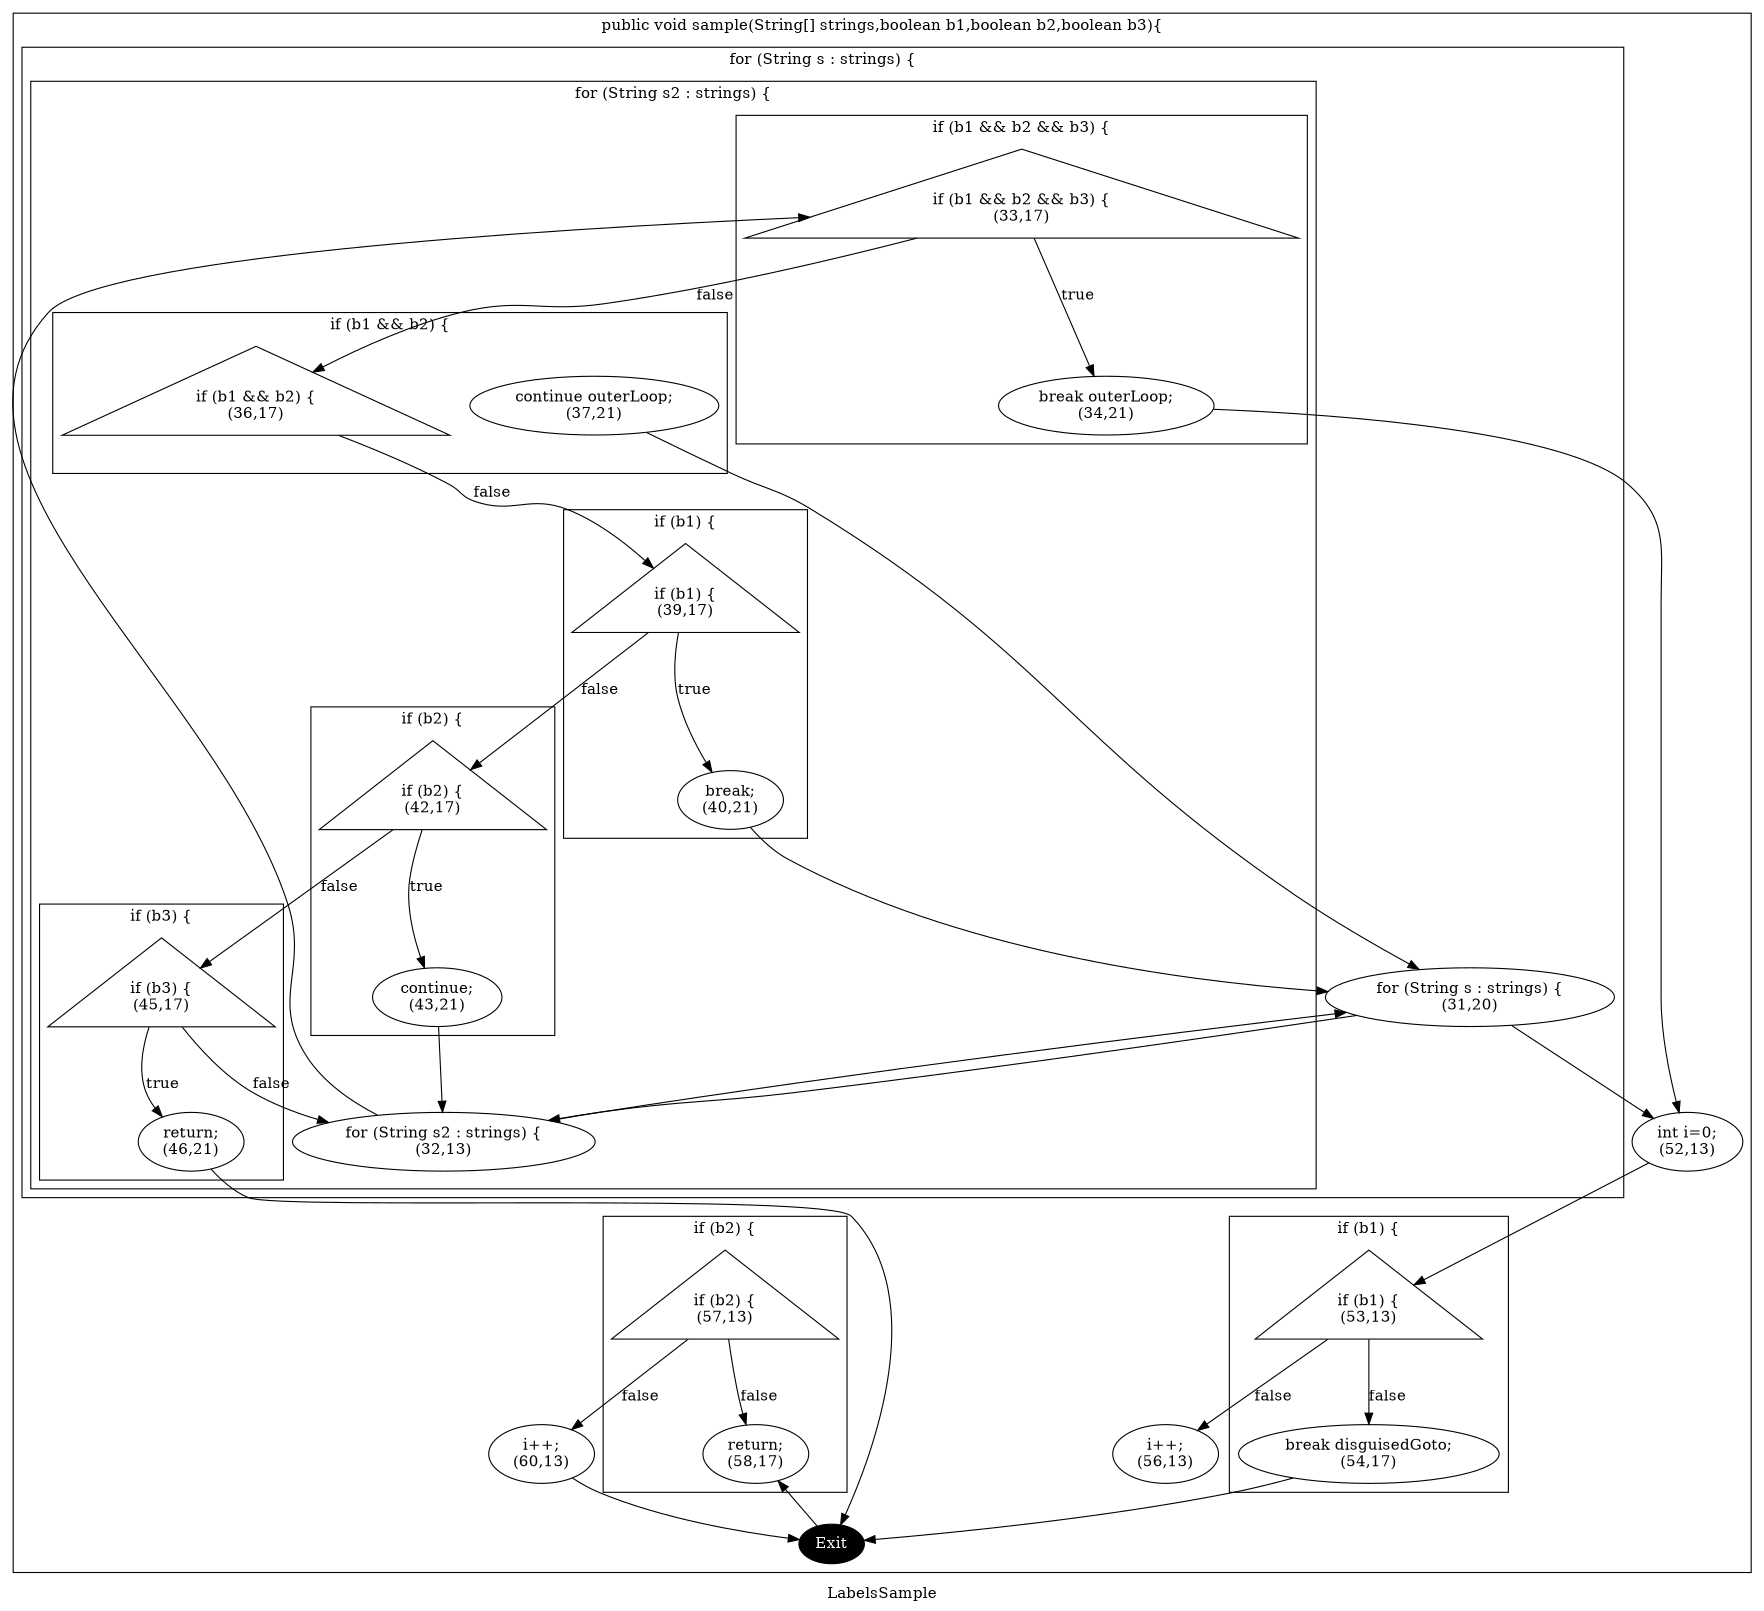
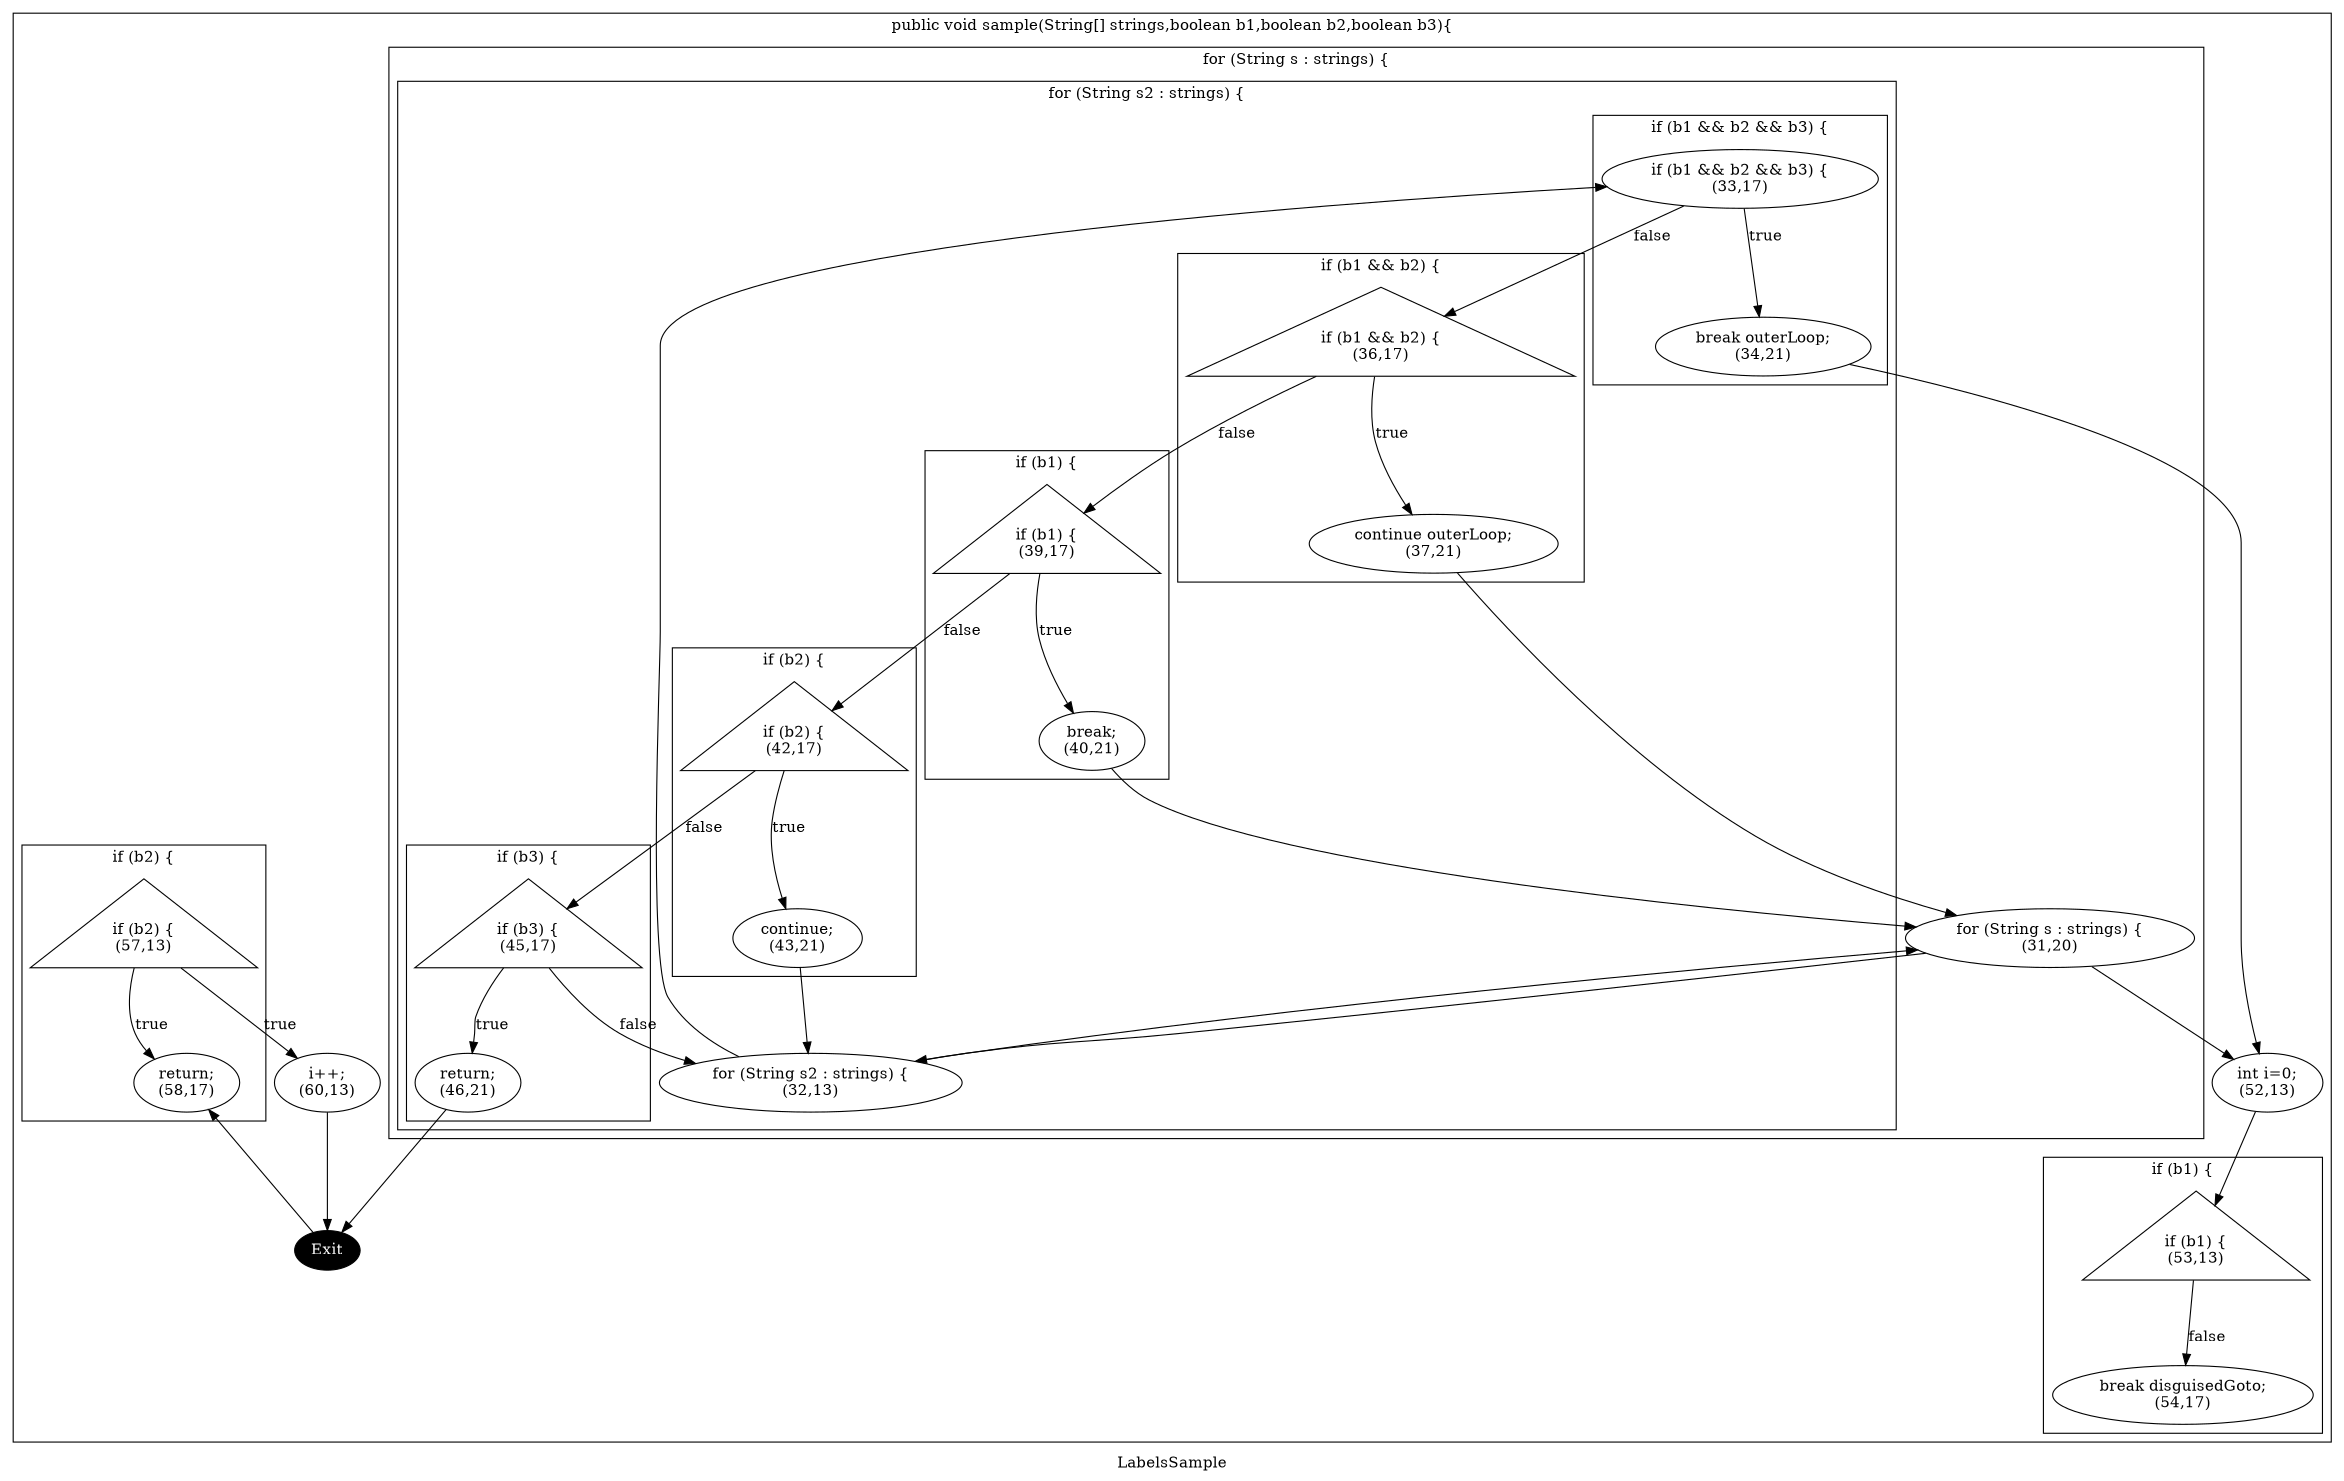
  digraph {
    fontname="DejaVu Serif"
    label=LabelsSample
    node [fontname="DejaVu Serif"]
    edge [fontname="DejaVu Serif"]
-   n1 [label="if (b1 && b2 && b3) {\n(33,17)" shape=triangle]
+   n1 [label="if (b1 && b2 && b3) {\n(33,17)" shape=ellipse]
    n2 [label="break outerLoop;\n(34,21)"]
    n3 [label="if (b1 && b2) {\n(36,17)" shape=triangle]
    n4 [label="continue outerLoop;\n(37,21)"]
    n5 [label="if (b1) {\n(39,17)" shape=triangle]
    n6 [label="break;\n(40,21)"]
    n7 [label="if (b2) {\n(42,17)" shape=triangle]
    n8 [label="continue;\n(43,21)"]
    n9 [label="if (b3) {\n(45,17)" shape=triangle]
    n10 [label="return;\n(46,21)"]
    n11 [label="for (String s2 : strings) {\n(32,13)"]
    n12 [label="for (String s : strings) {\n(31,20)"]
    n13 [label="if (b1) {\n(53,13)" shape=triangle]
    n14 [label="break disguisedGoto;\n(54,17)"]
    n15 [label="if (b2) {\n(57,13)" shape=triangle]
    n16 [label="return;\n(58,17)"]
    n17 [label="int i=0;\n(52,13)"]
    Exit [fillcolor=black fontcolor=white style=filled]
-   n19 [label="i++;\n(56,13)"]
    n20 [label="i++;\n(60,13)"]
    subgraph cluster_1 {
      label="public void sample(String[] strings,boolean b1,boolean b2,boolean b3){"
      n17
      Exit
-     n19
      n20
      subgraph cluster_2 {
        label="for (String s : strings) {"
        n12
        subgraph cluster_3 {
          label="for (String s2 : strings) {"
          n11
          subgraph cluster_4 {
            label="if (b1 && b2 && b3) {"
            n1
            n2
          }
          subgraph cluster_5 {
            label="if (b1 && b2) {"
            n3
            n4
          }
          subgraph cluster_6 {
            label="if (b1) {"
            n5
            n6
          }
          subgraph cluster_7 {
            label="if (b2) {"
            n7
            n8
          }
          subgraph cluster_8 {
            label="if (b3) {"
            n9
            n10
          }
        }
      }
      subgraph cluster_9 {
        label="if (b1) {"
        n13
        n14
      }
      subgraph cluster_10 {
        label="if (b2) {"
        n15
        n16
      }
    }
    n1 -> n2 [label=true]
    n1 -> n3 [label=false]
    n2 -> n17
+   n3 -> n4 [label=true]
    n3 -> n5 [label=false]
    n4 -> n12
    n5 -> n6 [label=true]
    n5 -> n7 [label=false]
    n6 -> n12
    n7 -> n8 [label=true]
    n7 -> n9 [label=false]
    n8 -> n11
    n9 -> n10 [label=true]
    n9 -> n11 [label=false]
    n10 -> Exit
    n11 -> n1
    n11 -> n12
    n12 -> n11
    n12 -> n17
    n13 -> n14 [label=false]
-   n13 -> n19 [label=false]
-   n14 -> Exit
-   n15 -> n16 [label=false]
-   n15 -> n20 [label=false]
+   n15 -> n16 [label=true]
+   n15 -> n20 [label=true]
    n17 -> n13
    Exit -> n16
    n20 -> Exit
  }
